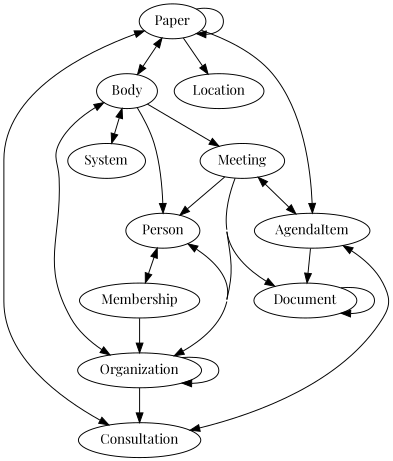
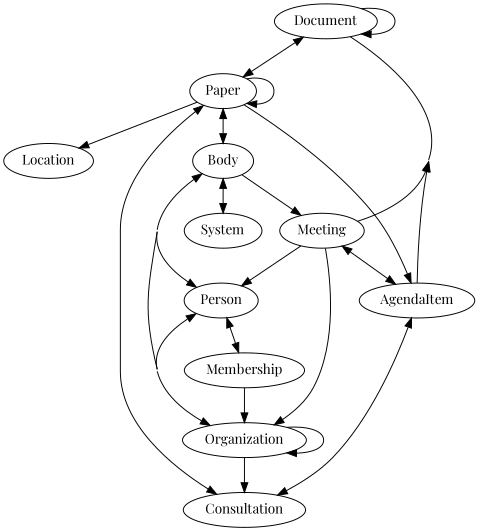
  digraph {
    concentrate=true
    fontname="Playfair Display"
    splines=true
    node [fontname="Playfair Display"]
    edge [fontname="Playfair Display"]
    Document
    Paper
    Consultation
    Body
    Location
    AgendaItem
    Meeting
    Person
    Organization
    System
    Membership
    Document -> Document
+   Document -> Paper [dir=both]
    Paper -> Paper
    Paper -> Consultation [dir=both]
    Paper -> Body [dir=both]
    Paper -> Location
    Paper -> AgendaItem
    Body -> Meeting
    Body -> Person
    Body -> Organization [dir=both]
    Body -> System [dir=both]
    AgendaItem -> Document
    AgendaItem -> Consultation [dir=both]
    Meeting -> Document
    Meeting -> AgendaItem [dir=both]
    Meeting -> Person
    Meeting -> Organization
    Person -> Organization [dir=both]
    Person -> Membership [dir=both]
    Organization -> Consultation
    Organization -> Organization
    Membership -> Organization
  }
